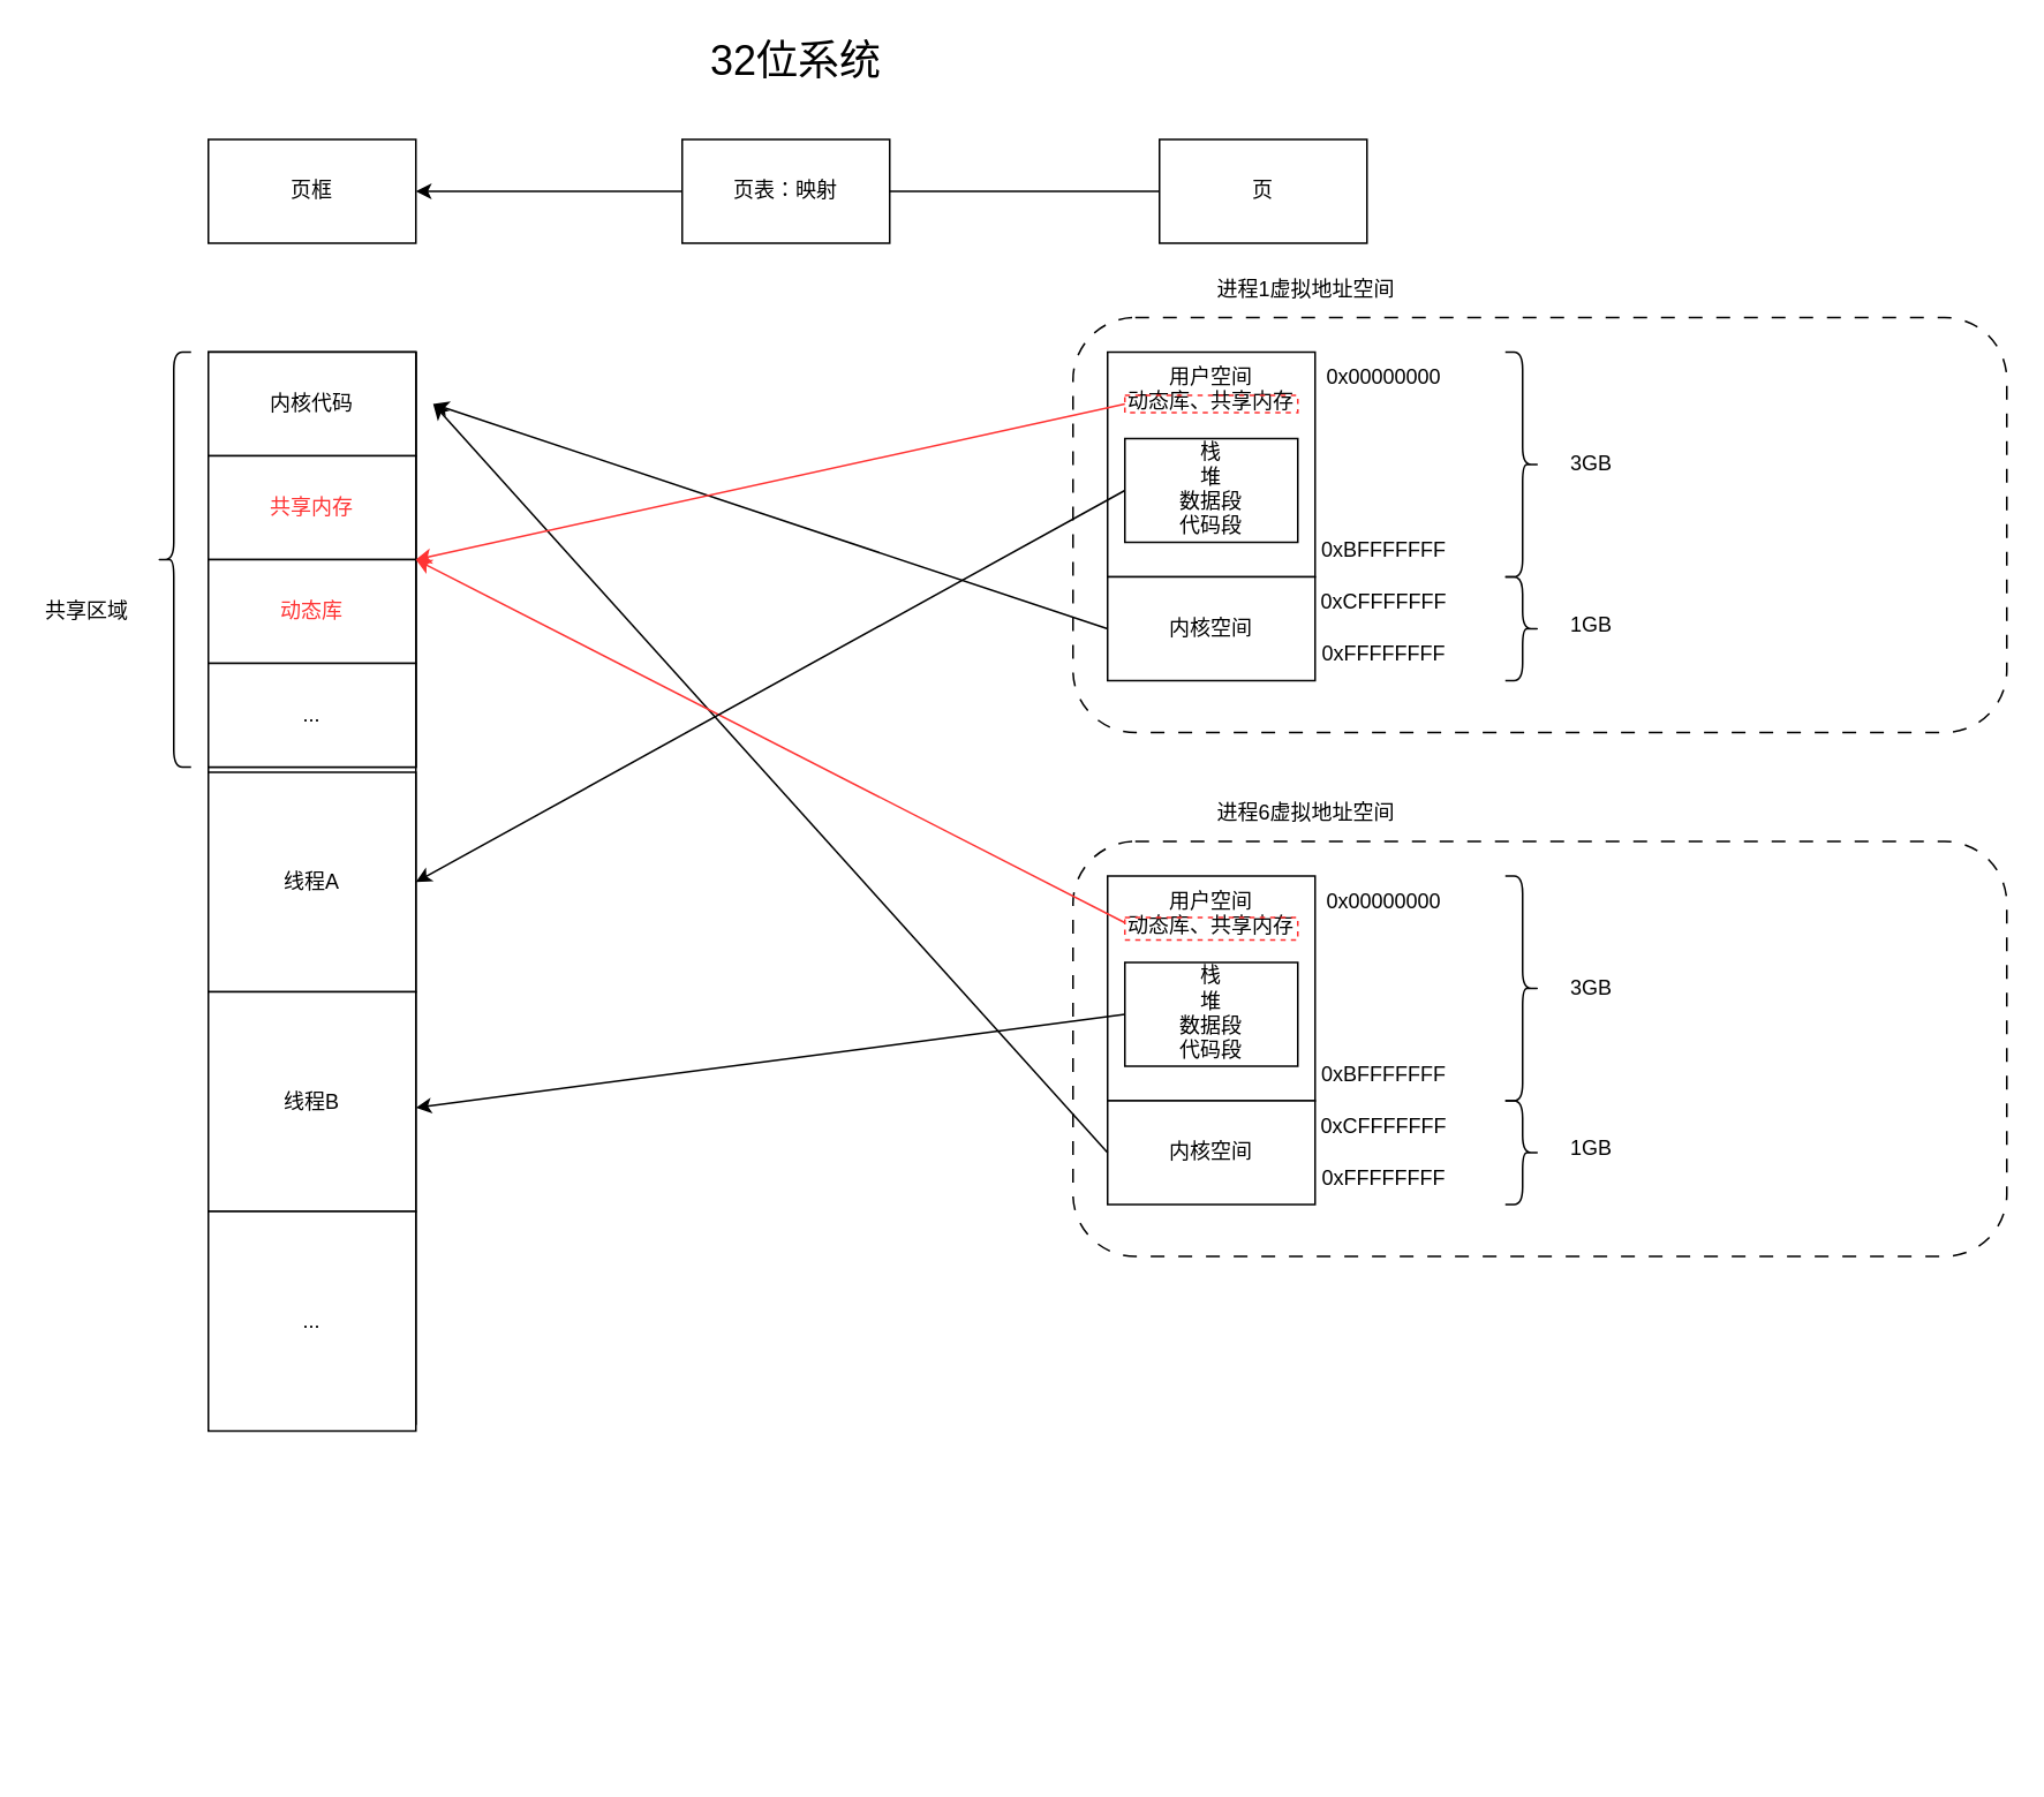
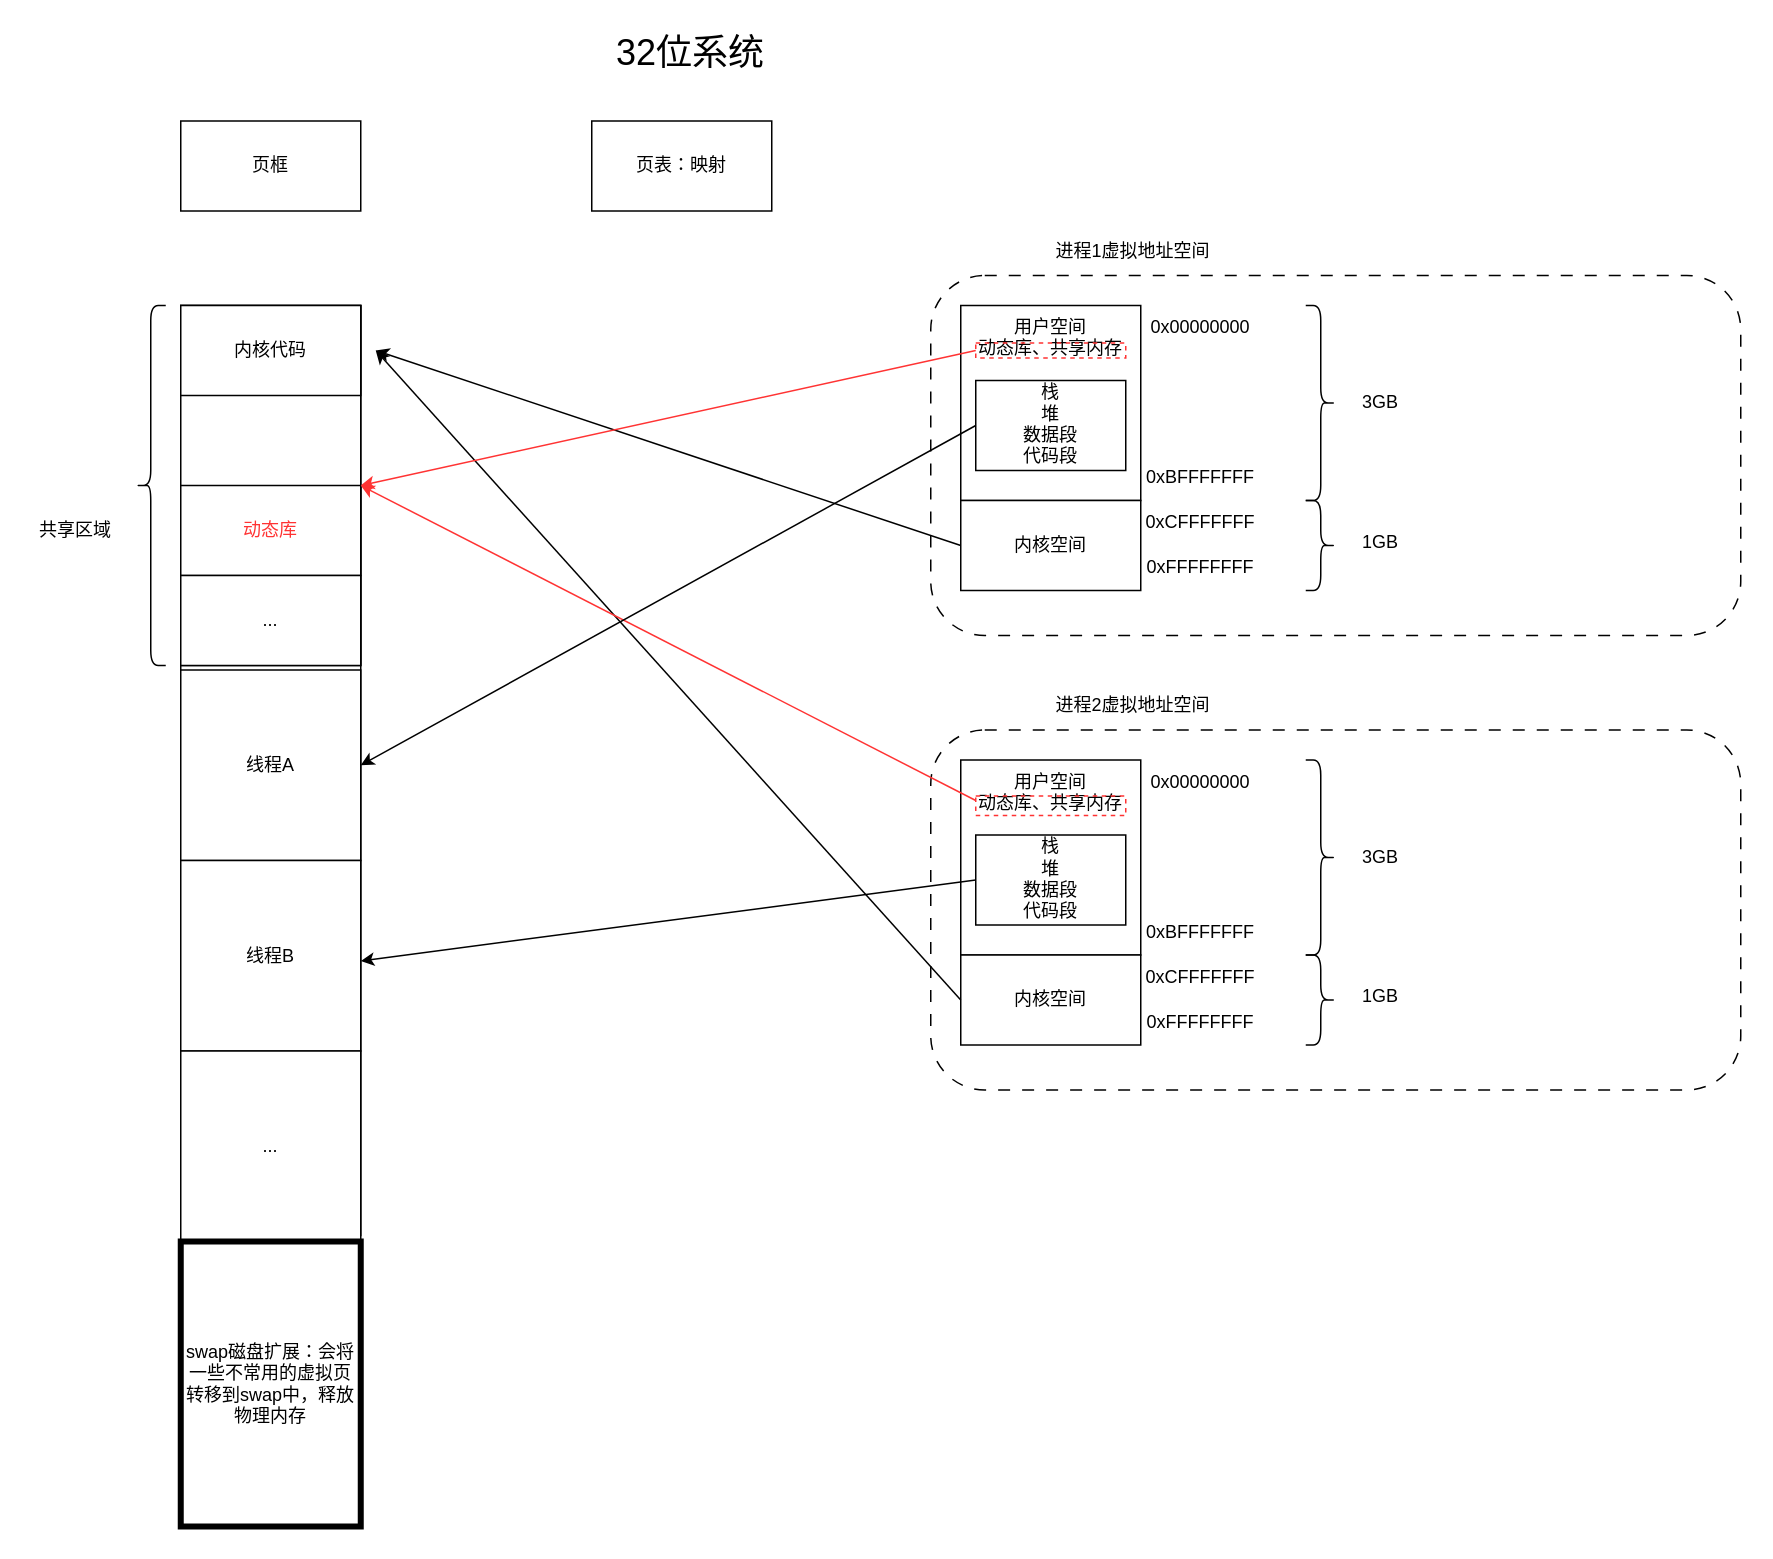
  <mxCell id="0" />
  <mxCell id="1" parent="0" />
  <mxCell id="2" value="" style="rounded=1;whiteSpace=wrap;html=1;fillColor=none;dashed=1;dashPattern=8 8;" vertex="1" parent="1"><mxGeometry x="620" y="183" width="540" height="240" as="geometry" /></mxCell>
  <mxCell id="3" value="动态库、共享内存&lt;div&gt;&lt;br&gt;&lt;div&gt;栈&lt;/div&gt;&lt;div&gt;堆&lt;/div&gt;&lt;div&gt;数据段&lt;/div&gt;&lt;div&gt;代码段&lt;/div&gt;&lt;/div&gt;" style="rounded=0;whiteSpace=wrap;html=1;" vertex="1" parent="1"><mxGeometry x="640" y="203" width="120" height="130" as="geometry" /></mxCell>
  <mxCell id="4" value="内核空间" style="rounded=0;whiteSpace=wrap;html=1;" vertex="1" parent="1"><mxGeometry x="640" y="333" width="120" height="60" as="geometry" /></mxCell>
  <mxCell id="5" value="进程1虚拟地址空间" style="text;html=1;align=center;verticalAlign=middle;whiteSpace=wrap;rounded=0;" vertex="1" parent="1"><mxGeometry x="699" y="150" width="112" height="33" as="geometry" /></mxCell>
  <mxCell id="6" value="" style="shape=curlyBracket;whiteSpace=wrap;html=1;rounded=1;flipH=1;labelPosition=right;verticalLabelPosition=middle;align=left;verticalAlign=middle;" vertex="1" parent="1"><mxGeometry x="870" y="203" width="20" height="130" as="geometry" /></mxCell>
  <mxCell id="7" value="" style="shape=curlyBracket;whiteSpace=wrap;html=1;rounded=1;flipH=1;labelPosition=right;verticalLabelPosition=middle;align=left;verticalAlign=middle;" vertex="1" parent="1"><mxGeometry x="870" y="333" width="20" height="60" as="geometry" /></mxCell>
  <mxCell id="8" value="3GB" style="text;html=1;align=center;verticalAlign=middle;whiteSpace=wrap;rounded=0;" vertex="1" parent="1"><mxGeometry x="890" y="253" width="60" height="30" as="geometry" /></mxCell>
  <mxCell id="9" value="1GB" style="text;html=1;align=center;verticalAlign=middle;whiteSpace=wrap;rounded=0;" vertex="1" parent="1"><mxGeometry x="890" y="348" width="60" height="25" as="geometry" /></mxCell>
  <mxCell id="10" value="" style="rounded=0;whiteSpace=wrap;html=1;" vertex="1" parent="1"><mxGeometry x="120" y="203" width="120" height="620" as="geometry" /></mxCell>
  <mxCell id="11" value="0x00000000" style="text;html=1;align=center;verticalAlign=middle;whiteSpace=wrap;rounded=0;" vertex="1" parent="1"><mxGeometry x="770" y="203" width="60" height="30" as="geometry" /></mxCell>
  <mxCell id="12" value="&lt;font style=&quot;font-size: 24px;&quot;&gt;32位系统&lt;/font&gt;" style="text;html=1;align=center;verticalAlign=middle;whiteSpace=wrap;rounded=0;" vertex="1" parent="1"><mxGeometry x="390" y="20" width="140" height="30" as="geometry" /></mxCell>
  <mxCell id="13" value="0xBFFFFFFF" style="text;html=1;align=center;verticalAlign=middle;whiteSpace=wrap;rounded=0;" vertex="1" parent="1"><mxGeometry x="770" y="303" width="60" height="30" as="geometry" /></mxCell>
  <mxCell id="14" value="0xCFFFFFFF" style="text;html=1;align=center;verticalAlign=middle;whiteSpace=wrap;rounded=0;" vertex="1" parent="1"><mxGeometry x="770" y="333" width="60" height="30" as="geometry" /></mxCell>
  <mxCell id="15" value="0xFFFFFFFF" style="text;html=1;align=center;verticalAlign=middle;whiteSpace=wrap;rounded=0;" vertex="1" parent="1"><mxGeometry x="770" y="363" width="60" height="30" as="geometry" /></mxCell>
  <mxCell id="16" value="" style="rounded=1;whiteSpace=wrap;html=1;fillColor=none;dashed=1;dashPattern=8 8;" vertex="1" parent="1"><mxGeometry x="620" y="486" width="540" height="240" as="geometry" /></mxCell>
  <mxCell id="17" value="动态库、共享内存&lt;div&gt;&lt;br&gt;&lt;div&gt;栈&lt;/div&gt;&lt;div&gt;堆&lt;/div&gt;&lt;div&gt;数据段&lt;/div&gt;&lt;div&gt;代码段&lt;/div&gt;&lt;/div&gt;" style="rounded=0;whiteSpace=wrap;html=1;" vertex="1" parent="1"><mxGeometry x="640" y="506" width="120" height="130" as="geometry" /></mxCell>
  <mxCell id="18" value="内核空间" style="rounded=0;whiteSpace=wrap;html=1;" vertex="1" parent="1"><mxGeometry x="640" y="636" width="120" height="60" as="geometry" /></mxCell>
- <mxCell id="19" value="进程6虚拟地址空间" style="text;html=1;align=center;verticalAlign=middle;whiteSpace=wrap;rounded=0;" vertex="1" parent="1"><mxGeometry x="699" y="453" width="112" height="33" as="geometry" /></mxCell>
+ <mxCell id="19" value="进程2虚拟地址空间" style="text;html=1;align=center;verticalAlign=middle;whiteSpace=wrap;rounded=0;" vertex="1" parent="1"><mxGeometry x="699" y="453" width="112" height="33" as="geometry" /></mxCell>
  <mxCell id="20" value="" style="shape=curlyBracket;whiteSpace=wrap;html=1;rounded=1;flipH=1;labelPosition=right;verticalLabelPosition=middle;align=left;verticalAlign=middle;" vertex="1" parent="1"><mxGeometry x="870" y="506" width="20" height="130" as="geometry" /></mxCell>
  <mxCell id="21" value="" style="shape=curlyBracket;whiteSpace=wrap;html=1;rounded=1;flipH=1;labelPosition=right;verticalLabelPosition=middle;align=left;verticalAlign=middle;" vertex="1" parent="1"><mxGeometry x="870" y="636" width="20" height="60" as="geometry" /></mxCell>
  <mxCell id="22" value="3GB" style="text;html=1;align=center;verticalAlign=middle;whiteSpace=wrap;rounded=0;" vertex="1" parent="1"><mxGeometry x="890" y="556" width="60" height="30" as="geometry" /></mxCell>
  <mxCell id="23" value="1GB" style="text;html=1;align=center;verticalAlign=middle;whiteSpace=wrap;rounded=0;" vertex="1" parent="1"><mxGeometry x="890" y="651" width="60" height="25" as="geometry" /></mxCell>
  <mxCell id="24" value="0x00000000" style="text;html=1;align=center;verticalAlign=middle;whiteSpace=wrap;rounded=0;" vertex="1" parent="1"><mxGeometry x="770" y="506" width="60" height="30" as="geometry" /></mxCell>
  <mxCell id="25" value="0xBFFFFFFF" style="text;html=1;align=center;verticalAlign=middle;whiteSpace=wrap;rounded=0;" vertex="1" parent="1"><mxGeometry x="770" y="606" width="60" height="30" as="geometry" /></mxCell>
  <mxCell id="26" value="0xCFFFFFFF" style="text;html=1;align=center;verticalAlign=middle;whiteSpace=wrap;rounded=0;" vertex="1" parent="1"><mxGeometry x="770" y="636" width="60" height="30" as="geometry" /></mxCell>
  <mxCell id="27" value="0xFFFFFFFF" style="text;html=1;align=center;verticalAlign=middle;whiteSpace=wrap;rounded=0;" vertex="1" parent="1"><mxGeometry x="770" y="666" width="60" height="30" as="geometry" /></mxCell>
  <mxCell id="28" value="用户空间" style="text;html=1;align=center;verticalAlign=middle;whiteSpace=wrap;rounded=0;" vertex="1" parent="1"><mxGeometry x="670" y="203" width="60" height="30" as="geometry" /></mxCell>
  <mxCell id="29" value="用户空间" style="text;html=1;align=center;verticalAlign=middle;whiteSpace=wrap;rounded=0;" vertex="1" parent="1"><mxGeometry x="670" y="506" width="60" height="30" as="geometry" /></mxCell>
  <mxCell id="30" value="" style="rounded=0;whiteSpace=wrap;html=1;" vertex="1" parent="1"><mxGeometry x="120" y="203" width="120" height="240" as="geometry" /></mxCell>
  <mxCell id="31" value="" style="shape=curlyBracket;whiteSpace=wrap;html=1;rounded=1;labelPosition=left;verticalLabelPosition=middle;align=right;verticalAlign=middle;" vertex="1" parent="1"><mxGeometry x="90" y="203" width="20" height="240" as="geometry" /></mxCell>
  <mxCell id="32" value="共享区域" style="text;html=1;align=center;verticalAlign=middle;whiteSpace=wrap;rounded=0;" vertex="1" parent="1"><mxGeometry x="20" y="338" width="60" height="30" as="geometry" /></mxCell>
  <mxCell id="33" value="内核代码" style="rounded=0;whiteSpace=wrap;html=1;" vertex="1" parent="1"><mxGeometry x="120" y="203" width="120" height="60" as="geometry" /></mxCell>
- <mxCell id="34" value="共享内存" style="rounded=0;whiteSpace=wrap;html=1;fontColor=#FF3333;" vertex="1" parent="1"><mxGeometry x="120" y="263" width="120" height="60" as="geometry" /></mxCell>
  <mxCell id="35" value="动态库" style="rounded=0;whiteSpace=wrap;html=1;fontColor=#FF3333;" vertex="1" parent="1"><mxGeometry x="120" y="323" width="120" height="60" as="geometry" /></mxCell>
  <mxCell id="36" value="..." style="rounded=0;whiteSpace=wrap;html=1;" vertex="1" parent="1"><mxGeometry x="120" y="383" width="120" height="60" as="geometry" /></mxCell>
  <mxCell id="37" value="" style="endArrow=classic;html=1;rounded=0;exitX=0;exitY=0.5;exitDx=0;exitDy=0;" edge="1" parent="1" source="4"><mxGeometry width="50" height="50" relative="1" as="geometry"><mxPoint x="430" y="353" as="sourcePoint" /><mxPoint x="250" y="233" as="targetPoint" /></mxGeometry></mxCell>
  <mxCell id="38" value="" style="endArrow=classic;html=1;rounded=0;exitX=0;exitY=0.5;exitDx=0;exitDy=0;" edge="1" parent="1"><mxGeometry width="50" height="50" relative="1" as="geometry"><mxPoint x="640" y="666" as="sourcePoint" /><mxPoint x="250" y="233" as="targetPoint" /></mxGeometry></mxCell>
  <mxCell id="39" value="" style="rounded=0;whiteSpace=wrap;html=1;fillColor=none;strokeColor=#FF3333;dashed=1;strokeWidth=1;" vertex="1" parent="1"><mxGeometry x="650" y="228" width="100" height="10" as="geometry" /></mxCell>
  <mxCell id="40" value="" style="rounded=0;whiteSpace=wrap;html=1;fillColor=none;strokeColor=#FF3333;dashed=1;strokeWidth=1;" vertex="1" parent="1"><mxGeometry x="650" y="530" width="100" height="13" as="geometry" /></mxCell>
  <mxCell id="41" value="" style="endArrow=classic;html=1;rounded=0;exitX=0;exitY=0.5;exitDx=0;exitDy=0;entryX=1;entryY=0;entryDx=0;entryDy=0;strokeColor=#FF3333;" edge="1" parent="1" source="39" target="35"><mxGeometry width="50" height="50" relative="1" as="geometry"><mxPoint x="655" y="243" as="sourcePoint" /><mxPoint x="265" y="113" as="targetPoint" /></mxGeometry></mxCell>
  <mxCell id="42" value="" style="endArrow=classic;html=1;rounded=0;exitX=0;exitY=0.231;exitDx=0;exitDy=0;entryX=1;entryY=0;entryDx=0;entryDy=0;strokeColor=#FF3333;exitPerimeter=0;" edge="1" parent="1" source="40" target="35"><mxGeometry width="50" height="50" relative="1" as="geometry"><mxPoint x="650" y="543" as="sourcePoint" /><mxPoint x="235" y="623" as="targetPoint" /></mxGeometry></mxCell>
  <mxCell id="43" value="线程A" style="rounded=0;whiteSpace=wrap;html=1;" vertex="1" parent="1"><mxGeometry x="120" y="446" width="120" height="127" as="geometry" /></mxCell>
  <mxCell id="44" value="线程B" style="rounded=0;whiteSpace=wrap;html=1;" vertex="1" parent="1"><mxGeometry x="120" y="573" width="120" height="127" as="geometry" /></mxCell>
  <mxCell id="45" value="" style="rounded=0;whiteSpace=wrap;html=1;fillColor=none;" vertex="1" parent="1"><mxGeometry x="650" y="253" width="100" height="60" as="geometry" /></mxCell>
  <mxCell id="46" value="" style="rounded=0;whiteSpace=wrap;html=1;fillColor=none;" vertex="1" parent="1"><mxGeometry x="650" y="556" width="100" height="60" as="geometry" /></mxCell>
  <mxCell id="47" value="" style="endArrow=classic;html=1;rounded=0;entryX=1;entryY=0.5;entryDx=0;entryDy=0;exitX=0;exitY=0.5;exitDx=0;exitDy=0;" edge="1" parent="1" source="45" target="43"><mxGeometry width="50" height="50" relative="1" as="geometry"><mxPoint x="590" y="393" as="sourcePoint" /><mxPoint x="640" y="343" as="targetPoint" /></mxGeometry></mxCell>
  <mxCell id="48" value="" style="endArrow=classic;html=1;rounded=0;entryX=1;entryY=0.5;entryDx=0;entryDy=0;exitX=0;exitY=0.5;exitDx=0;exitDy=0;" edge="1" parent="1" source="46"><mxGeometry width="50" height="50" relative="1" as="geometry"><mxPoint x="650" y="413" as="sourcePoint" /><mxPoint x="240" y="640" as="targetPoint" /></mxGeometry></mxCell>
  <mxCell id="49" value="..." style="rounded=0;whiteSpace=wrap;html=1;" vertex="1" parent="1"><mxGeometry x="120" y="700" width="120" height="127" as="geometry" /></mxCell>
- <mxCell id="51" style="edgeStyle=orthogonalEdgeStyle;rounded=0;orthogonalLoop=1;jettySize=auto;html=1;entryX=1;entryY=0.5;entryDx=0;entryDy=0;" edge="1" parent="1" source="52" target="53"><mxGeometry relative="1" as="geometry" /></mxCell>
- <mxCell id="52" value="页" style="rounded=0;whiteSpace=wrap;html=1;" vertex="1" parent="1"><mxGeometry x="670" y="80" width="120" height="60" as="geometry" /></mxCell>
+ <mxCell id="50" value="swap磁盘扩展：会将一些不常用的虚拟页转移到swap中，释放物理内存" style="rounded=0;whiteSpace=wrap;html=1;strokeWidth=4;" vertex="1" parent="1"><mxGeometry x="120" y="827" width="120" height="190" as="geometry" /></mxCell>
  <mxCell id="53" value="页框" style="rounded=0;whiteSpace=wrap;html=1;" vertex="1" parent="1"><mxGeometry x="120" y="80" width="120" height="60" as="geometry" /></mxCell>
  <mxCell id="54" value="页表：映射" style="whiteSpace=wrap;html=1;rounded=0;" vertex="1" parent="1"><mxGeometry x="394" y="80" width="120" height="60" as="geometry" /></mxCell>
